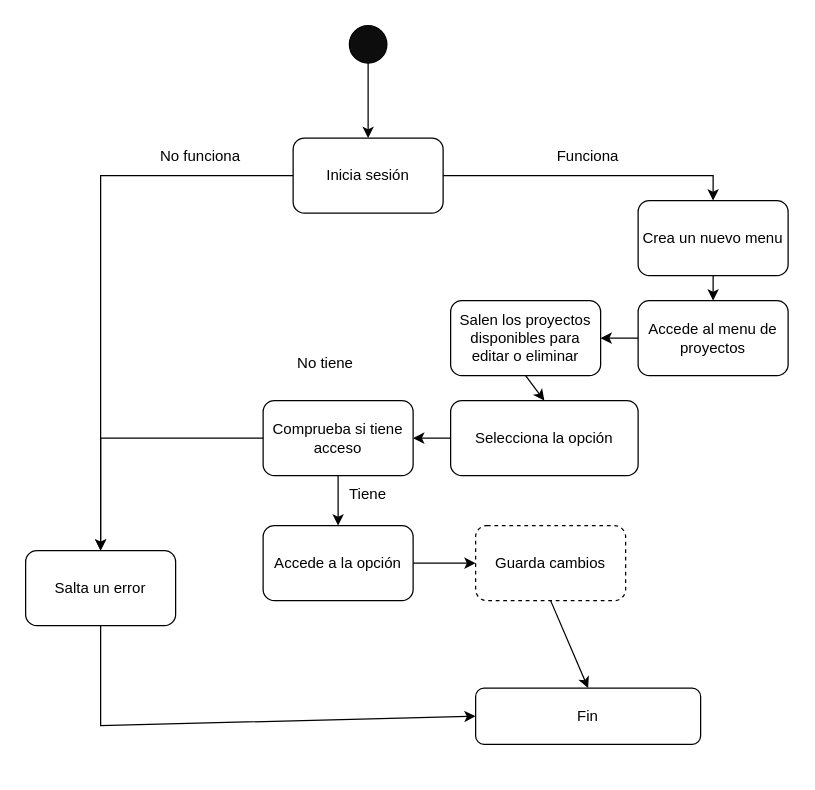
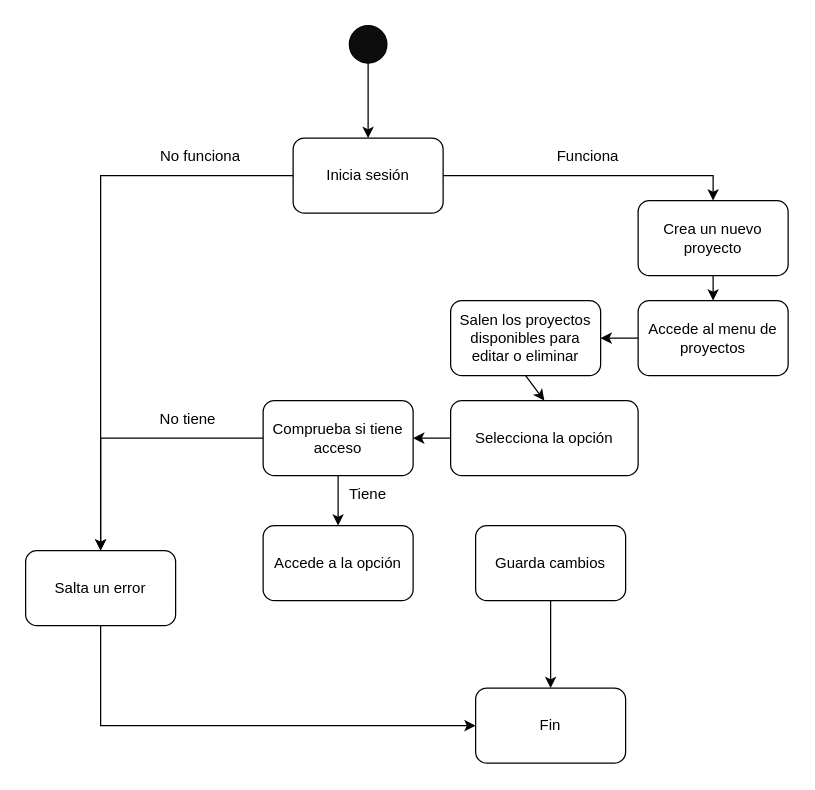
  <mxCell id="0" />
  <mxCell id="1" parent="0" />
  <mxCell id="2" value="" style="ellipse;whiteSpace=wrap;html=1;aspect=fixed;fillColor=#0D0D0D;" vertex="1" parent="1"><mxGeometry x="279" y="20" width="30" height="30" as="geometry" /></mxCell>
  <mxCell id="3" value="Inicia sesión" style="rounded=1;whiteSpace=wrap;html=1;" vertex="1" parent="1"><mxGeometry x="234" y="110" width="120" height="60" as="geometry" /></mxCell>
- <mxCell id="4" value="Crea un nuevo menu" style="rounded=1;whiteSpace=wrap;html=1;" vertex="1" parent="1"><mxGeometry x="510" y="160" width="120" height="60" as="geometry" /></mxCell>
+ <mxCell id="4" value="Crea un nuevo proyecto" style="rounded=1;whiteSpace=wrap;html=1;" vertex="1" parent="1"><mxGeometry x="510" y="160" width="120" height="60" as="geometry" /></mxCell>
  <mxCell id="5" value="Accede al menu de proyectos" style="rounded=1;whiteSpace=wrap;html=1;" vertex="1" parent="1"><mxGeometry x="510" y="240" width="120" height="60" as="geometry" /></mxCell>
  <mxCell id="6" value="Salen los proyectos disponibles para editar o eliminar" style="rounded=1;whiteSpace=wrap;html=1;" vertex="1" parent="1"><mxGeometry x="360" y="240" width="120" height="60" as="geometry" /></mxCell>
- <mxCell id="7" value="Fin" style="rounded=1;whiteSpace=wrap;html=1;" vertex="1" parent="1"><mxGeometry x="380" y="550" width="180" height="45" as="geometry" /></mxCell>
+ <mxCell id="7" value="Fin" style="rounded=1;whiteSpace=wrap;html=1;" vertex="1" parent="1"><mxGeometry x="380" y="550" width="120" height="60" as="geometry" /></mxCell>
  <mxCell id="8" value="" style="endArrow=classic;html=1;rounded=0;exitX=0.5;exitY=1;exitDx=0;exitDy=0;entryX=0.5;entryY=0;entryDx=0;entryDy=0;" edge="1" parent="1" source="2" target="3"><mxGeometry width="50" height="50" relative="1" as="geometry"><mxPoint x="270" y="360" as="sourcePoint" /><mxPoint x="320" y="310" as="targetPoint" /></mxGeometry></mxCell>
  <mxCell id="9" value="" style="endArrow=classic;html=1;rounded=0;exitX=1;exitY=0.5;exitDx=0;exitDy=0;entryX=0.5;entryY=0;entryDx=0;entryDy=0;" edge="1" parent="1" source="3" target="4"><mxGeometry width="50" height="50" relative="1" as="geometry"><mxPoint x="304" y="60" as="sourcePoint" /><mxPoint x="304" y="120" as="targetPoint" /><Array as="points"><mxPoint x="570" y="140" /></Array></mxGeometry></mxCell>
  <mxCell id="10" value="" style="endArrow=classic;html=1;rounded=0;exitX=0.5;exitY=1;exitDx=0;exitDy=0;entryX=0.5;entryY=0;entryDx=0;entryDy=0;" edge="1" parent="1" source="4" target="5"><mxGeometry width="50" height="50" relative="1" as="geometry"><mxPoint x="314" y="70" as="sourcePoint" /><mxPoint x="314" y="130" as="targetPoint" /></mxGeometry></mxCell>
  <mxCell id="11" value="" style="endArrow=classic;html=1;rounded=0;exitX=0;exitY=0.5;exitDx=0;exitDy=0;entryX=1;entryY=0.5;entryDx=0;entryDy=0;" edge="1" parent="1" source="5" target="6"><mxGeometry width="50" height="50" relative="1" as="geometry"><mxPoint x="324" y="80" as="sourcePoint" /><mxPoint x="324" y="140" as="targetPoint" /></mxGeometry></mxCell>
  <mxCell id="12" value="Salta un error" style="rounded=1;whiteSpace=wrap;html=1;" vertex="1" parent="1"><mxGeometry x="20" y="440" width="120" height="60" as="geometry" /></mxCell>
  <mxCell id="13" value="" style="endArrow=classic;html=1;rounded=0;exitX=0.5;exitY=1;exitDx=0;exitDy=0;entryX=0;entryY=0.5;entryDx=0;entryDy=0;" edge="1" parent="1" source="12" target="7"><mxGeometry width="50" height="50" relative="1" as="geometry"><mxPoint x="270" y="360" as="sourcePoint" /><mxPoint x="320" y="310" as="targetPoint" /><Array as="points"><mxPoint x="80" y="580" /></Array></mxGeometry></mxCell>
  <mxCell id="14" value="Funciona" style="text;html=1;align=center;verticalAlign=middle;whiteSpace=wrap;rounded=0;" vertex="1" parent="1"><mxGeometry x="440" y="110" width="60" height="30" as="geometry" /></mxCell>
  <mxCell id="15" value="No f&lt;span style=&quot;background-color: initial;&quot;&gt;unciona&lt;/span&gt;" style="text;html=1;align=center;verticalAlign=middle;whiteSpace=wrap;rounded=0;" vertex="1" parent="1"><mxGeometry x="120" y="110" width="80" height="30" as="geometry" /></mxCell>
  <mxCell id="16" value="" style="endArrow=classic;html=1;rounded=0;exitX=0;exitY=0.5;exitDx=0;exitDy=0;entryX=0.5;entryY=0;entryDx=0;entryDy=0;" edge="1" parent="1" target="12"><mxGeometry width="50" height="50" relative="1" as="geometry"><mxPoint x="234" y="140" as="sourcePoint" /><mxPoint x="80" y="210" as="targetPoint" /><Array as="points"><mxPoint x="80" y="140" /></Array></mxGeometry></mxCell>
  <mxCell id="17" value="Selecciona la opción" style="rounded=1;whiteSpace=wrap;html=1;" vertex="1" parent="1"><mxGeometry x="360" y="320" width="150" height="60" as="geometry" /></mxCell>
  <mxCell id="18" value="" style="endArrow=classic;html=1;rounded=0;exitX=0.5;exitY=1;exitDx=0;exitDy=0;entryX=0.5;entryY=0;entryDx=0;entryDy=0;" edge="1" parent="1" source="6" target="17"><mxGeometry width="50" height="50" relative="1" as="geometry"><mxPoint x="270" y="360" as="sourcePoint" /><mxPoint x="320" y="310" as="targetPoint" /></mxGeometry></mxCell>
  <mxCell id="19" value="Comprueba si tiene acceso" style="rounded=1;whiteSpace=wrap;html=1;" vertex="1" parent="1"><mxGeometry x="210" y="320" width="120" height="60" as="geometry" /></mxCell>
  <mxCell id="20" value="" style="endArrow=classic;html=1;rounded=0;exitX=0;exitY=0.5;exitDx=0;exitDy=0;entryX=1;entryY=0.5;entryDx=0;entryDy=0;" edge="1" parent="1" source="17" target="19"><mxGeometry width="50" height="50" relative="1" as="geometry"><mxPoint x="270" y="360" as="sourcePoint" /><mxPoint x="320" y="310" as="targetPoint" /></mxGeometry></mxCell>
  <mxCell id="21" value="" style="endArrow=classic;html=1;rounded=0;exitX=0;exitY=0.5;exitDx=0;exitDy=0;" edge="1" parent="1" source="19"><mxGeometry width="50" height="50" relative="1" as="geometry"><mxPoint x="270" y="360" as="sourcePoint" /><mxPoint x="80" y="440" as="targetPoint" /><Array as="points"><mxPoint x="80" y="350" /></Array></mxGeometry></mxCell>
- <mxCell id="22" value="No tiene" style="text;html=1;align=center;verticalAlign=middle;whiteSpace=wrap;rounded=0;" vertex="1" parent="1"><mxGeometry x="220" y="275" width="80" height="30" as="geometry" /></mxCell>
+ <mxCell id="22" value="No tiene" style="text;html=1;align=center;verticalAlign=middle;whiteSpace=wrap;rounded=0;" vertex="1" parent="1"><mxGeometry x="110" y="320" width="80" height="30" as="geometry" /></mxCell>
  <mxCell id="23" value="Accede a la opción" style="rounded=1;whiteSpace=wrap;html=1;" vertex="1" parent="1"><mxGeometry x="210" y="420" width="120" height="60" as="geometry" /></mxCell>
- <mxCell id="24" value="Guarda cambios" style="rounded=1;whiteSpace=wrap;html=1;dashed=1;" vertex="1" parent="1"><mxGeometry x="380" y="420" width="120" height="60" as="geometry" /></mxCell>
+ <mxCell id="24" value="Guarda cambios" style="rounded=1;whiteSpace=wrap;html=1;" vertex="1" parent="1"><mxGeometry x="380" y="420" width="120" height="60" as="geometry" /></mxCell>
  <mxCell id="25" value="" style="endArrow=classic;html=1;rounded=0;exitX=0.5;exitY=1;exitDx=0;exitDy=0;entryX=0.5;entryY=0;entryDx=0;entryDy=0;" edge="1" parent="1" source="19" target="23"><mxGeometry width="50" height="50" relative="1" as="geometry"><mxPoint x="270" y="360" as="sourcePoint" /><mxPoint x="320" y="310" as="targetPoint" /></mxGeometry></mxCell>
  <mxCell id="26" value="T&lt;span style=&quot;background-color: initial;&quot;&gt;iene&lt;/span&gt;" style="text;html=1;align=center;verticalAlign=middle;whiteSpace=wrap;rounded=0;" vertex="1" parent="1"><mxGeometry x="254" y="380" width="80" height="30" as="geometry" /></mxCell>
- <mxCell id="27" value="" style="endArrow=classic;html=1;rounded=0;exitX=1;exitY=0.5;exitDx=0;exitDy=0;entryX=0;entryY=0.5;entryDx=0;entryDy=0;" edge="1" parent="1" source="23" target="24"><mxGeometry width="50" height="50" relative="1" as="geometry"><mxPoint x="270" y="360" as="sourcePoint" /><mxPoint x="320" y="310" as="targetPoint" /></mxGeometry></mxCell>
  <mxCell id="28" value="" style="endArrow=classic;html=1;rounded=0;exitX=0.5;exitY=1;exitDx=0;exitDy=0;entryX=0.5;entryY=0;entryDx=0;entryDy=0;" edge="1" parent="1" source="24" target="7"><mxGeometry width="50" height="50" relative="1" as="geometry"><mxPoint x="270" y="360" as="sourcePoint" /><mxPoint x="320" y="310" as="targetPoint" /></mxGeometry></mxCell>
